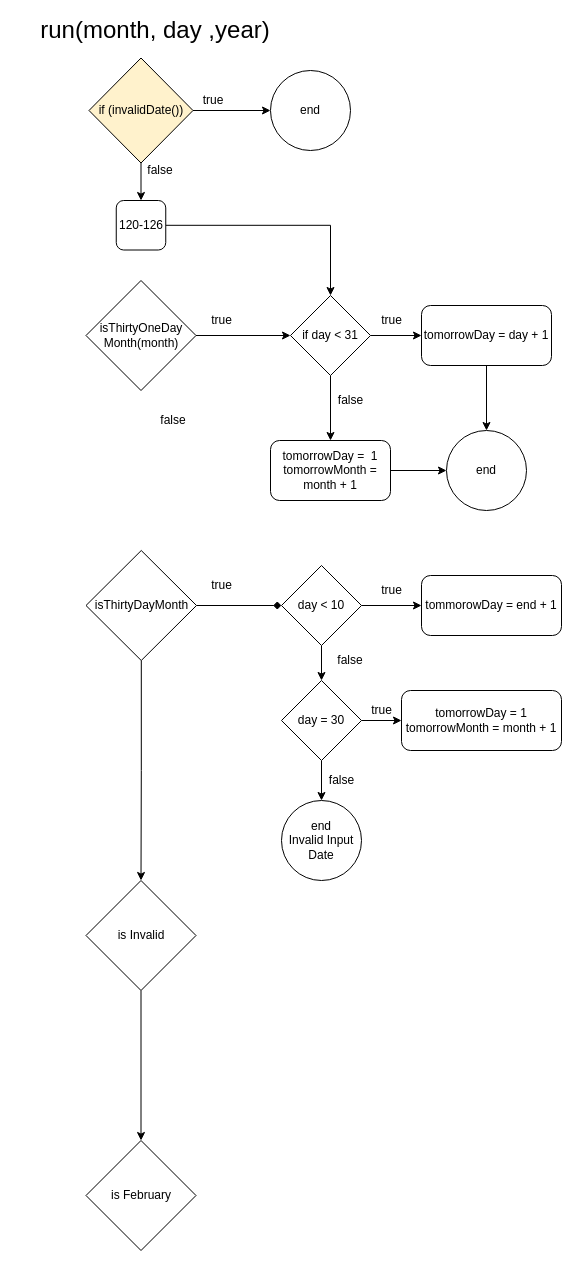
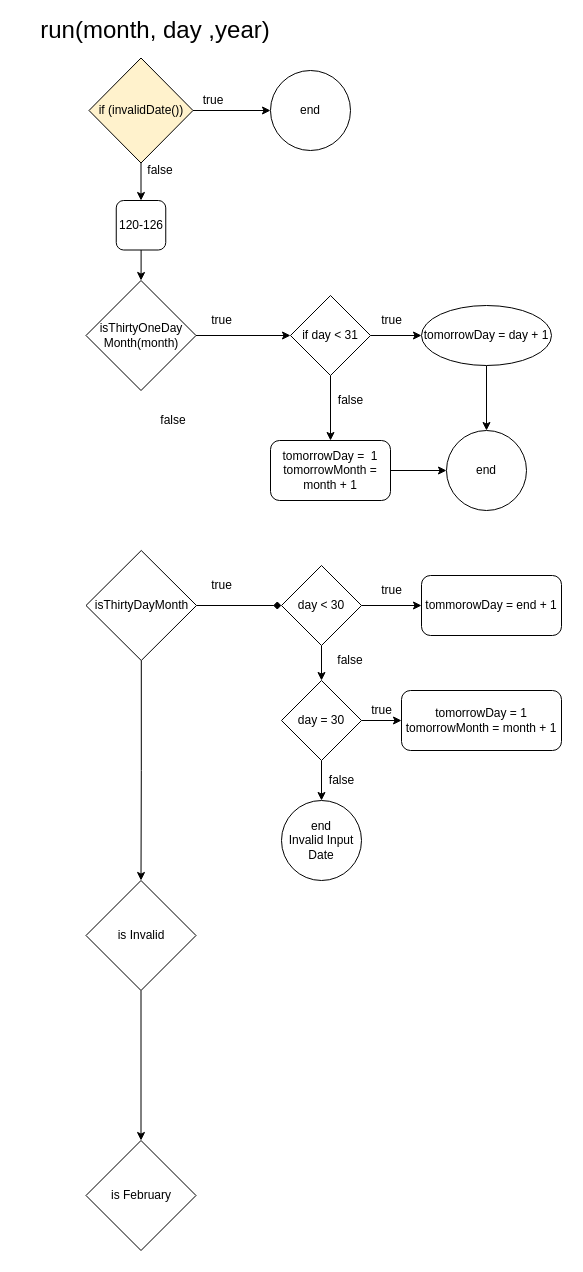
  <mxCell id="0" />
  <mxCell id="1" parent="0" />
  <mxCell id="2" value="&lt;font style=&quot;font-size: 24px&quot;&gt;run(month, day ,year)&lt;/font&gt;" style="text;html=1;strokeColor=none;fillColor=none;align=center;verticalAlign=middle;whiteSpace=wrap;rounded=0;" vertex="1" parent="1"><mxGeometry x="20" y="20" width="270" height="20" as="geometry" /></mxCell>
  <mxCell id="3" value="if (invalidDate())" style="rhombus;whiteSpace=wrap;html=1;fillColor=#fff2cc;" vertex="1" parent="1"><mxGeometry x="88.5" y="57.5" width="104" height="105" as="geometry" /></mxCell>
  <mxCell id="4" value="" style="endArrow=classic;html=1;exitX=1;exitY=0.5;exitDx=0;exitDy=0;entryX=0;entryY=0.5;entryDx=0;entryDy=0;" edge="1" parent="1" source="3" target="23"><mxGeometry width="50" height="50" relative="1" as="geometry"><mxPoint x="191" y="240" as="sourcePoint" /><mxPoint x="241" y="190" as="targetPoint" /></mxGeometry></mxCell>
  <mxCell id="5" value="true" style="text;html=1;strokeColor=none;fillColor=none;align=center;verticalAlign=middle;whiteSpace=wrap;rounded=0;" vertex="1" parent="1"><mxGeometry x="192.5" y="90" width="40" height="20" as="geometry" /></mxCell>
- <mxCell id="6" style="edgeStyle=orthogonalEdgeStyle;rounded=0;orthogonalLoop=1;jettySize=auto;html=1;" edge="1" parent="1" source="7" target="14"><mxGeometry relative="1" as="geometry" /></mxCell>
+ <mxCell id="6" style="edgeStyle=orthogonalEdgeStyle;rounded=0;orthogonalLoop=1;jettySize=auto;html=1;entryX=0.5;entryY=0;entryDx=0;entryDy=0;" edge="1" parent="1" source="7" target="11"><mxGeometry relative="1" as="geometry" /></mxCell>
  <mxCell id="7" value="120-126" style="whiteSpace=wrap;html=1;aspect=fixed;rounded=1;" vertex="1" parent="1"><mxGeometry x="115.75" y="200" width="49.5" height="49.5" as="geometry" /></mxCell>
  <mxCell id="8" value="" style="endArrow=classic;html=1;exitX=0.5;exitY=1;exitDx=0;exitDy=0;entryX=0.5;entryY=0;entryDx=0;entryDy=0;" edge="1" parent="1" source="3" target="7"><mxGeometry width="50" height="50" relative="1" as="geometry"><mxPoint x="191" y="240" as="sourcePoint" /><mxPoint x="241" y="190" as="targetPoint" /></mxGeometry></mxCell>
  <mxCell id="9" value="false" style="text;html=1;strokeColor=none;fillColor=none;align=center;verticalAlign=middle;whiteSpace=wrap;rounded=0;" vertex="1" parent="1"><mxGeometry x="140" y="160" width="40" height="20" as="geometry" /></mxCell>
  <mxCell id="10" style="edgeStyle=orthogonalEdgeStyle;rounded=0;orthogonalLoop=1;jettySize=auto;html=1;entryX=0;entryY=0.5;entryDx=0;entryDy=0;" edge="1" parent="1" source="11" target="14"><mxGeometry relative="1" as="geometry" /></mxCell>
  <mxCell id="11" value="isThirtyOneDay Month(month)" style="rhombus;whiteSpace=wrap;html=1;" vertex="1" parent="1"><mxGeometry x="85.5" y="280" width="110" height="110" as="geometry" /></mxCell>
  <mxCell id="12" style="edgeStyle=orthogonalEdgeStyle;rounded=0;orthogonalLoop=1;jettySize=auto;html=1;entryX=0;entryY=0.5;entryDx=0;entryDy=0;" edge="1" parent="1" source="14" target="17"><mxGeometry relative="1" as="geometry" /></mxCell>
  <mxCell id="13" style="edgeStyle=orthogonalEdgeStyle;rounded=0;orthogonalLoop=1;jettySize=auto;html=1;entryX=0.5;entryY=0;entryDx=0;entryDy=0;" edge="1" parent="1" source="14" target="20"><mxGeometry relative="1" as="geometry" /></mxCell>
  <mxCell id="14" value="if day &amp;lt; 31" style="rhombus;whiteSpace=wrap;html=1;" vertex="1" parent="1"><mxGeometry x="290" y="295" width="80" height="80" as="geometry" /></mxCell>
  <mxCell id="15" value="true" style="text;html=1;align=center;verticalAlign=middle;resizable=0;points=[];autosize=1;" vertex="1" parent="1"><mxGeometry x="201" y="310" width="40" height="20" as="geometry" /></mxCell>
  <mxCell id="16" style="edgeStyle=orthogonalEdgeStyle;rounded=0;orthogonalLoop=1;jettySize=auto;html=1;entryX=0.5;entryY=0;entryDx=0;entryDy=0;" edge="1" parent="1" source="17" target="22"><mxGeometry relative="1" as="geometry" /></mxCell>
- <mxCell id="17" value="tomorrowDay = day + 1" style="rounded=1;whiteSpace=wrap;html=1;" vertex="1" parent="1"><mxGeometry x="421" y="305" width="130" height="60" as="geometry" /></mxCell>
+ <mxCell id="17" value="tomorrowDay = day + 1" style="ellipse;whiteSpace=wrap;html=1;" vertex="1" parent="1"><mxGeometry x="421" y="305" width="130" height="60" as="geometry" /></mxCell>
  <mxCell id="18" value="true" style="text;html=1;align=center;verticalAlign=middle;resizable=0;points=[];autosize=1;" vertex="1" parent="1"><mxGeometry x="371" y="310" width="40" height="20" as="geometry" /></mxCell>
  <mxCell id="19" style="edgeStyle=orthogonalEdgeStyle;rounded=0;orthogonalLoop=1;jettySize=auto;html=1;entryX=0;entryY=0.5;entryDx=0;entryDy=0;" edge="1" parent="1" source="20" target="22"><mxGeometry relative="1" as="geometry" /></mxCell>
  <mxCell id="20" value="tomorrowDay =&amp;nbsp; 1&lt;br&gt;tomorrowMonth = month + 1" style="rounded=1;whiteSpace=wrap;html=1;" vertex="1" parent="1"><mxGeometry x="270" y="440" width="120" height="60" as="geometry" /></mxCell>
  <mxCell id="21" value="false" style="text;html=1;align=center;verticalAlign=middle;resizable=0;points=[];autosize=1;" vertex="1" parent="1"><mxGeometry x="330" y="390" width="40" height="20" as="geometry" /></mxCell>
  <mxCell id="22" value="end" style="ellipse;whiteSpace=wrap;html=1;aspect=fixed;" vertex="1" parent="1"><mxGeometry x="446" y="430" width="80" height="80" as="geometry" /></mxCell>
  <mxCell id="23" value="end" style="ellipse;whiteSpace=wrap;html=1;aspect=fixed;" vertex="1" parent="1"><mxGeometry x="270" y="70" width="80" height="80" as="geometry" /></mxCell>
  <mxCell id="24" value="is February" style="rhombus;whiteSpace=wrap;html=1;" vertex="1" parent="1"><mxGeometry x="85.5" y="1140" width="110" height="110" as="geometry" /></mxCell>
  <mxCell id="25" style="edgeStyle=orthogonalEdgeStyle;rounded=0;orthogonalLoop=1;jettySize=auto;html=1;entryX=0.5;entryY=0;entryDx=0;entryDy=0;" edge="1" parent="1" source="26" target="24"><mxGeometry relative="1" as="geometry" /></mxCell>
  <mxCell id="26" value="is Invalid" style="rhombus;whiteSpace=wrap;html=1;" vertex="1" parent="1"><mxGeometry x="85.5" y="880" width="110" height="110" as="geometry" /></mxCell>
  <mxCell id="27" style="edgeStyle=orthogonalEdgeStyle;rounded=0;orthogonalLoop=1;jettySize=auto;html=1;" edge="1" parent="1" source="29" target="26"><mxGeometry relative="1" as="geometry" /></mxCell>
  <mxCell id="28" style="edgeStyle=orthogonalEdgeStyle;rounded=0;orthogonalLoop=1;jettySize=auto;html=1;entryX=0;entryY=0.5;entryDx=0;entryDy=0;endArrow=diamond;" edge="1" parent="1" source="29" target="33"><mxGeometry relative="1" as="geometry" /></mxCell>
  <mxCell id="29" value="isThirtyDayMonth" style="rhombus;whiteSpace=wrap;html=1;" vertex="1" parent="1"><mxGeometry x="85.5" y="550" width="110.5" height="110" as="geometry" /></mxCell>
  <mxCell id="30" value="false" style="text;html=1;strokeColor=none;fillColor=none;align=center;verticalAlign=middle;whiteSpace=wrap;rounded=0;" vertex="1" parent="1"><mxGeometry x="153" y="410" width="40" height="20" as="geometry" /></mxCell>
  <mxCell id="31" style="edgeStyle=orthogonalEdgeStyle;rounded=0;orthogonalLoop=1;jettySize=auto;html=1;entryX=0;entryY=0.5;entryDx=0;entryDy=0;" edge="1" parent="1" source="33" target="35"><mxGeometry relative="1" as="geometry" /></mxCell>
  <mxCell id="32" style="edgeStyle=orthogonalEdgeStyle;rounded=0;orthogonalLoop=1;jettySize=auto;html=1;entryX=0.5;entryY=0;entryDx=0;entryDy=0;" edge="1" parent="1" source="33" target="39"><mxGeometry relative="1" as="geometry" /></mxCell>
- <mxCell id="33" value="day &amp;lt; 10" style="rhombus;whiteSpace=wrap;html=1;" vertex="1" parent="1"><mxGeometry x="281" y="565" width="80" height="80" as="geometry" /></mxCell>
+ <mxCell id="33" value="day &amp;lt; 30" style="rhombus;whiteSpace=wrap;html=1;" vertex="1" parent="1"><mxGeometry x="281" y="565" width="80" height="80" as="geometry" /></mxCell>
  <mxCell id="34" value="true" style="text;html=1;align=center;verticalAlign=middle;resizable=0;points=[];autosize=1;" vertex="1" parent="1"><mxGeometry x="201" y="575" width="40" height="20" as="geometry" /></mxCell>
  <mxCell id="35" value="tommorowDay = end + 1" style="rounded=1;whiteSpace=wrap;html=1;" vertex="1" parent="1"><mxGeometry x="421" y="575" width="140" height="60" as="geometry" /></mxCell>
  <mxCell id="36" value="true" style="text;html=1;align=center;verticalAlign=middle;resizable=0;points=[];autosize=1;" vertex="1" parent="1"><mxGeometry x="371" y="580" width="40" height="20" as="geometry" /></mxCell>
  <mxCell id="37" style="edgeStyle=orthogonalEdgeStyle;rounded=0;orthogonalLoop=1;jettySize=auto;html=1;entryX=0;entryY=0.5;entryDx=0;entryDy=0;" edge="1" parent="1" source="39" target="41"><mxGeometry relative="1" as="geometry" /></mxCell>
  <mxCell id="38" style="edgeStyle=orthogonalEdgeStyle;rounded=0;orthogonalLoop=1;jettySize=auto;html=1;entryX=0.5;entryY=0;entryDx=0;entryDy=0;" edge="1" parent="1" source="39" target="43"><mxGeometry relative="1" as="geometry" /></mxCell>
  <mxCell id="39" value="day = 30" style="rhombus;whiteSpace=wrap;html=1;" vertex="1" parent="1"><mxGeometry x="281" y="680" width="80" height="80" as="geometry" /></mxCell>
  <mxCell id="40" value="false" style="text;html=1;strokeColor=none;fillColor=none;align=center;verticalAlign=middle;whiteSpace=wrap;rounded=0;" vertex="1" parent="1"><mxGeometry x="330" y="650" width="40" height="20" as="geometry" /></mxCell>
  <mxCell id="41" value="&lt;div&gt;tomorrowDay = 1&lt;/div&gt;&lt;div&gt;tomorrowMonth = month + 1&lt;br&gt;&lt;/div&gt;" style="rounded=1;whiteSpace=wrap;html=1;" vertex="1" parent="1"><mxGeometry x="401" y="690" width="160" height="60" as="geometry" /></mxCell>
  <mxCell id="42" value="true" style="text;html=1;align=center;verticalAlign=middle;resizable=0;points=[];autosize=1;" vertex="1" parent="1"><mxGeometry x="361" y="700" width="40" height="20" as="geometry" /></mxCell>
  <mxCell id="43" value="&lt;div&gt;end&lt;/div&gt;&lt;div&gt;Invalid Input Date&lt;br&gt;&lt;/div&gt;" style="ellipse;whiteSpace=wrap;html=1;aspect=fixed;" vertex="1" parent="1"><mxGeometry x="281" y="800" width="80" height="80" as="geometry" /></mxCell>
  <mxCell id="44" value="false" style="text;html=1;align=center;verticalAlign=middle;resizable=0;points=[];autosize=1;" vertex="1" parent="1"><mxGeometry x="321" y="770" width="40" height="20" as="geometry" /></mxCell>
